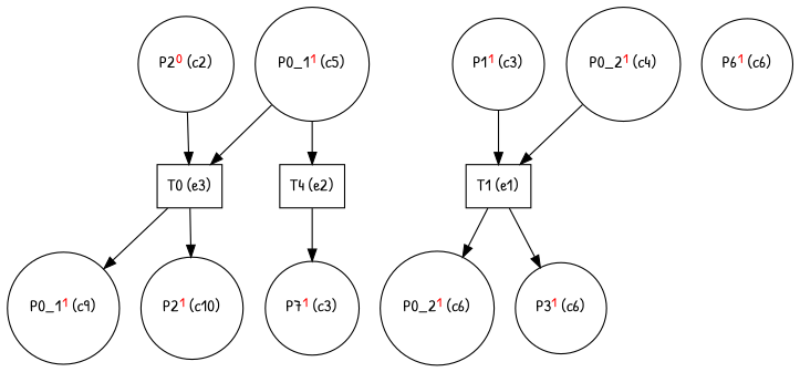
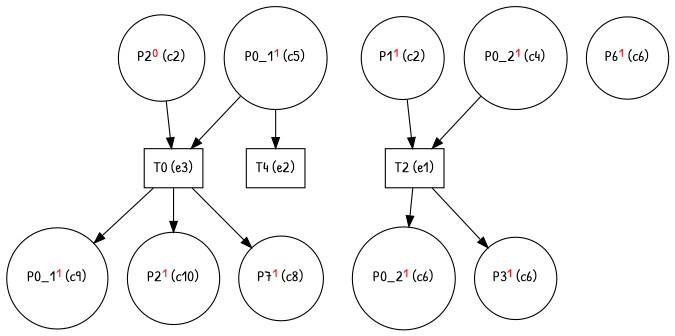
  digraph {
    fontname="Patrick Hand"
    node [fontname="Patrick Hand" shape=circle]
    edge [fontname="Patrick Hand"]
    n1 [label=<P2<FONT COLOR="red"><SUP>0</SUP></FONT>&nbsp;(c2)>]
    n2 [label="T0 (e3)" shape=box]
    n3 [label=<P0_1<FONT COLOR="red"><SUP>1</SUP></FONT>&nbsp;(c9)>]
    n4 [label=<P2<FONT COLOR="red"><SUP>1</SUP></FONT>&nbsp;(c10)>]
-   n5 [label=<P1<FONT COLOR="red"><SUP>1</SUP></FONT>&nbsp;(c3)>]
-   n6 [label="T1 (e1)" shape=box]
+   n5 [label=<P1<FONT COLOR="red"><SUP>1</SUP></FONT>&nbsp;(c2)>]
+   n6 [label="T2 (e1)" shape=box]
    n7 [label=<P0_2<FONT COLOR="red"><SUP>1</SUP></FONT>&nbsp;(c6)>]
    n8 [label=<P3<FONT COLOR="red"><SUP>1</SUP></FONT>&nbsp;(c6)>]
    n9 [label=<P0_2<FONT COLOR="red"><SUP>1</SUP></FONT>&nbsp;(c4)>]
    n10 [label=<P0_1<FONT COLOR="red"><SUP>1</SUP></FONT>&nbsp;(c5)>]
    n11 [label="T4 (e2)" shape=box]
-   n12 [label=<P7<FONT COLOR="red"><SUP>1</SUP></FONT>&nbsp;(c3)>]
+   n12 [label=<P7<FONT COLOR="red"><SUP>1</SUP></FONT>&nbsp;(c8)>]
    n13 [label=<P6<FONT COLOR="red"><SUP>1</SUP></FONT>&nbsp;(c6)>]
    n1 -> n2
    n2 -> n3
    n2 -> n4
    n5 -> n6
    n6 -> n7
    n6 -> n8
    n9 -> n6
    n10 -> n2
    n10 -> n11
-   n11 -> n12
+   n2 -> n12
  }
